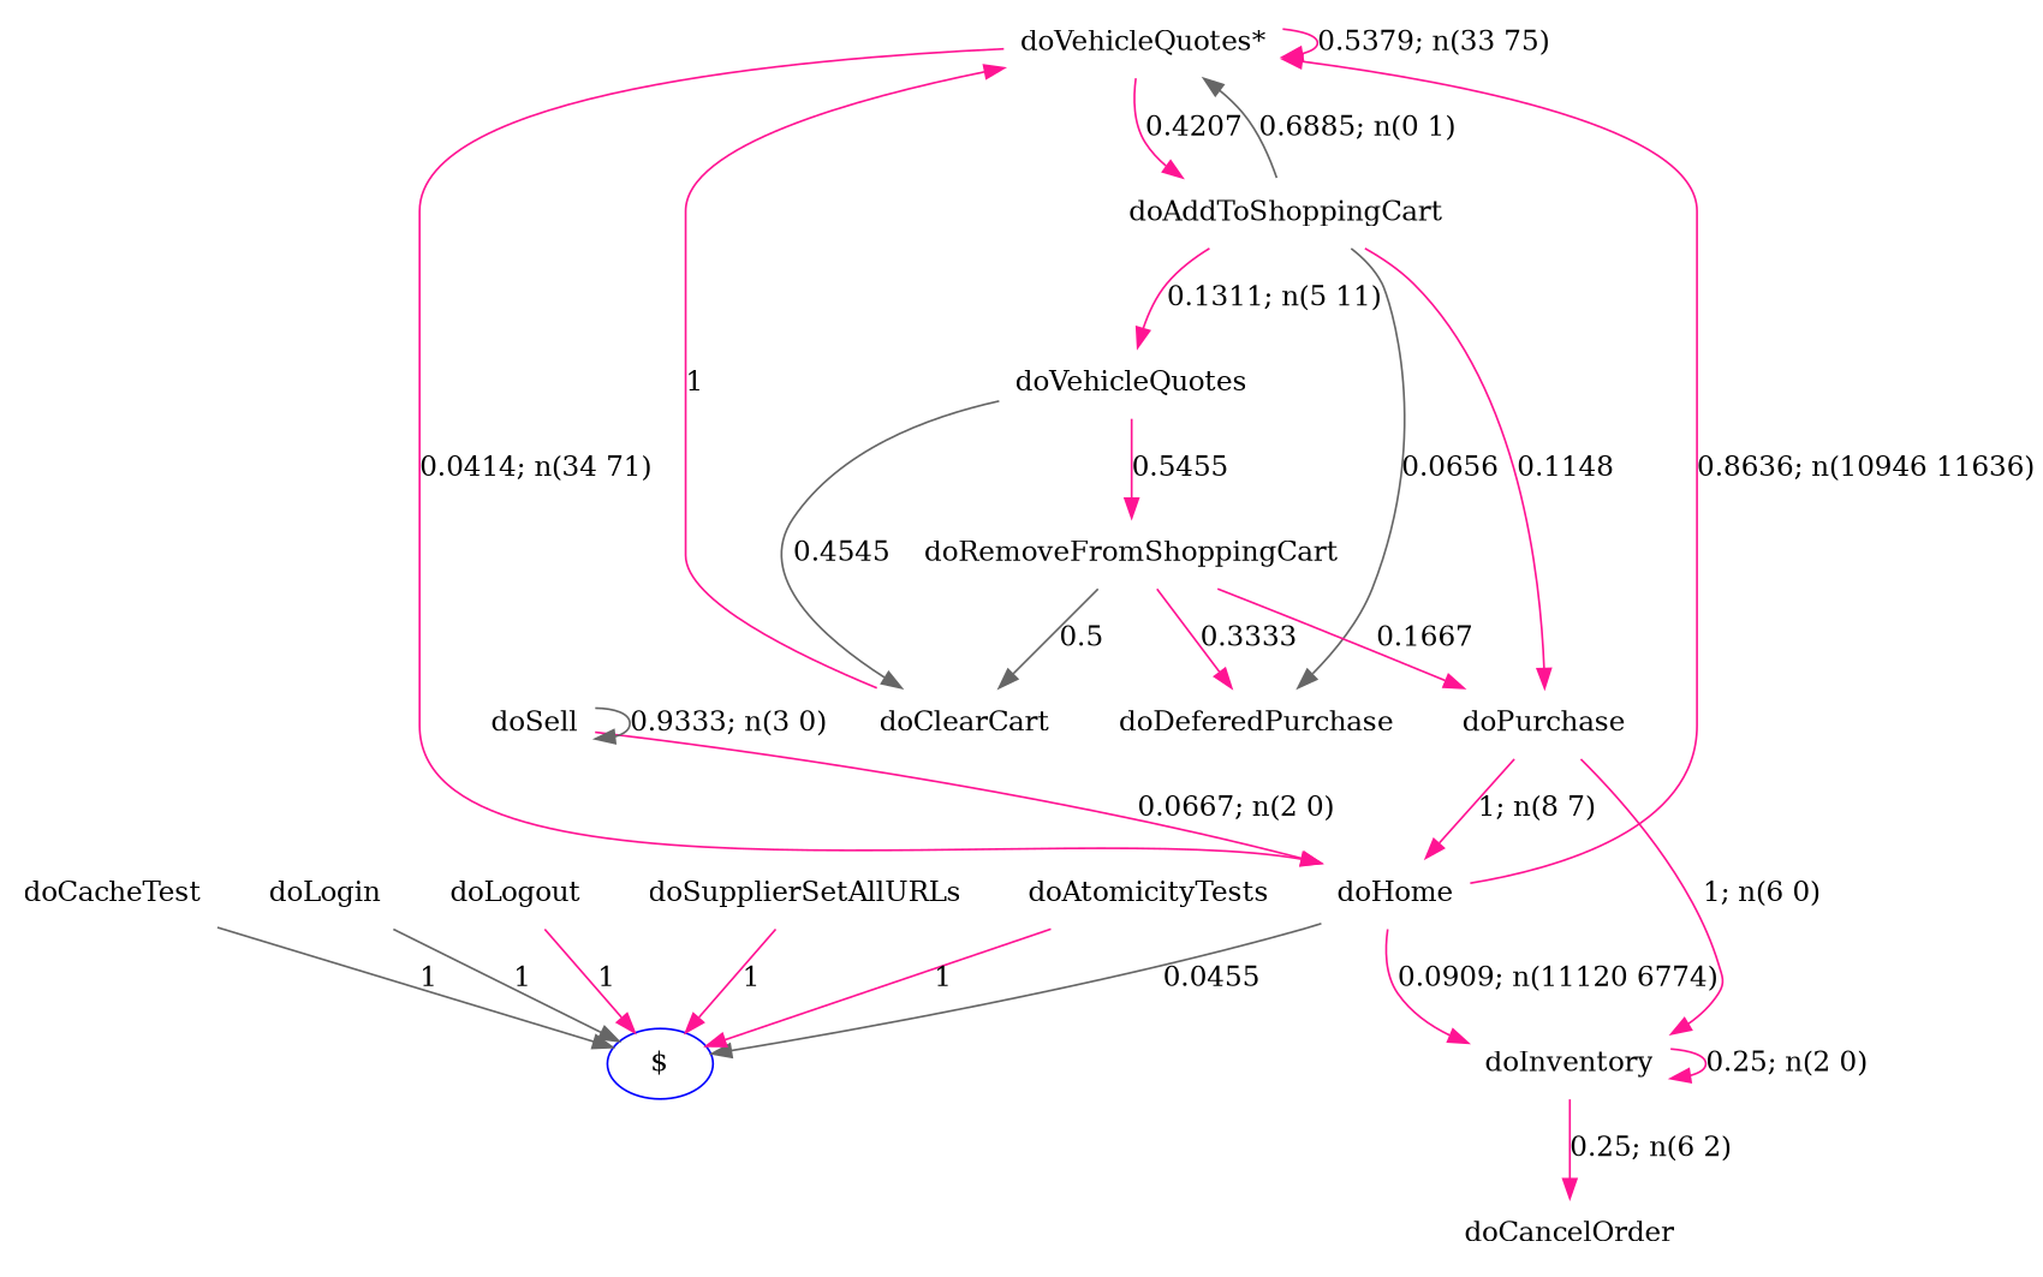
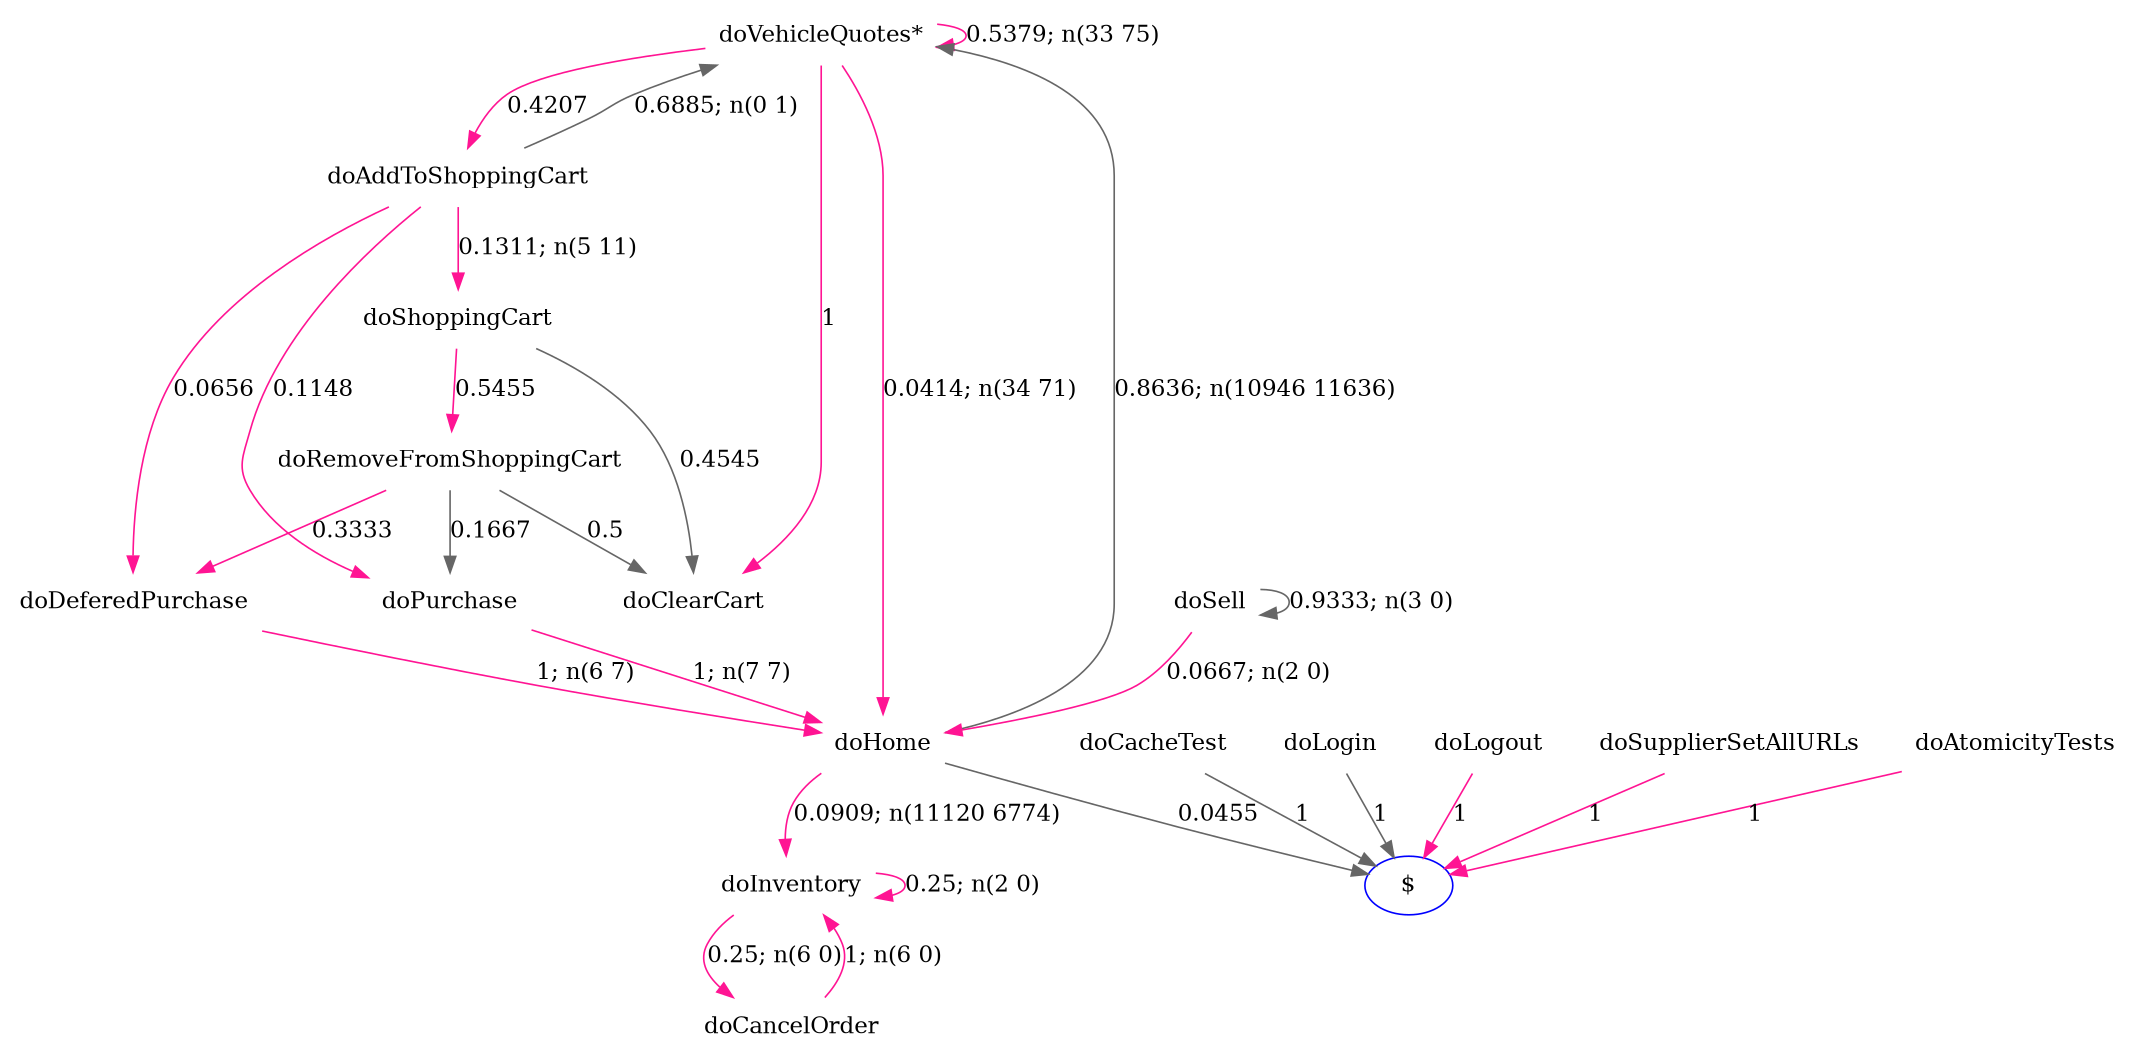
  digraph {
    node [color=darkgreen shape=none]
    edge [color=deeppink style=solid]
    n1 [label="doVehicleQuotes*"]
    n2 [color=blue label=doAddToShoppingCart]
    n3 [color=blue label=doHome]
    n4 [color=blue label=doDeferedPurchase]
-   n5 [color=deeppink label=doVehicleQuotes]
+   n5 [color=deeppink label=doShoppingCart]
    n6 [label=doPurchase]
    "$" [color=blue shape=""]
    n8 [color=deeppink label=doInventory]
    n9 [color=black label=doSupplierSetAllURLs]
    n10 [label=doAtomicityTests]
    n11 [color=deeppink label=doCacheTest]
    n12 [color=deeppink label=doLogin]
    n13 [color=black label=doClearCart]
    n14 [label=doRemoveFromShoppingCart]
    n15 [color=black label=doCancelOrder]
    n16 [label=doSell]
    n17 [color=blue label=doLogout]
    n1 -> n1 [label="0.5379; n(33 75)"]
    n1 -> n2 [label=0.4207]
    n1 -> n3 [label="0.0414; n(34 71)"]
    n2 -> n1 [color=gray40 label="0.6885; n(0 1)"]
-   n2 -> n4 [color=gray40 label=0.0656]
+   n2 -> n4 [label=0.0656]
    n2 -> n5 [label="0.1311; n(5 11)"]
    n2 -> n6 [label=0.1148]
-   n3 -> n1 [label="0.8636; n(10946 11636)"]
+   n3 -> n1 [color=gray40 label="0.8636; n(10946 11636)"]
    n3 -> "$" [color=gray40 label=0.0455]
    n3 -> n8 [label="0.0909; n(11120 6774)"]
+   n4 -> n3 [label="1; n(6 7)"]
    n5 -> n13 [color=gray40 label=0.4545]
    n5 -> n14 [label=0.5455]
-   n6 -> n3 [label="1; n(8 7)"]
+   n6 -> n3 [label="1; n(7 7)"]
    n8 -> n8 [label="0.25; n(2 0)"]
-   n8 -> n15 [label="0.25; n(6 2)"]
+   n8 -> n15 [label="0.25; n(6 0)"]
    n9 -> "$" [label=1]
    n10 -> "$" [label=1]
    n11 -> "$" [color=gray40 label=1]
    n12 -> "$" [color=gray40 label=1]
-   n13 -> n1 [label=1]
+   n1 -> n13 [label=1]
    n14 -> n4 [label=0.3333]
-   n14 -> n6 [label=0.1667]
+   n14 -> n6 [color=gray40 label=0.1667]
    n14 -> n13 [color=gray40 label=0.5]
-   n6 -> n8 [label="1; n(6 0)"]
+   n15 -> n8 [label="1; n(6 0)"]
    n16 -> n3 [label="0.0667; n(2 0)"]
    n16 -> n16 [color=gray40 label="0.9333; n(3 0)"]
    n17 -> "$" [label=1]
  }
